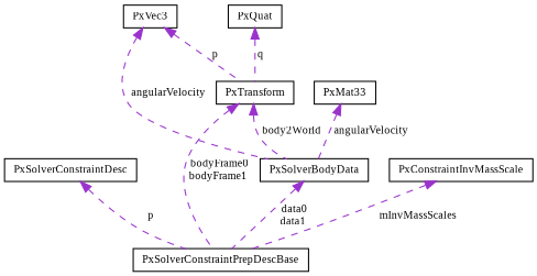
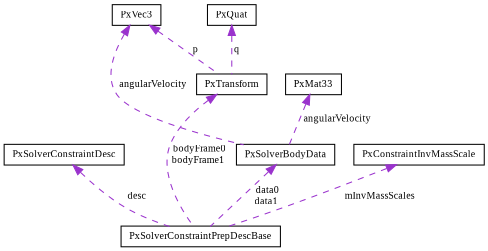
  digraph {
    fontname="Liberation Serif"
    rankdir=TB
    node [color=black fillcolor=white fontname="Liberation Serif" fontsize=10 shape=record style=filled]
    edge [color=darkorchid3 dir=back fontname="Liberation Serif" fontsize=10 labelfontname=Helvetica labelfontsize=10 style=dashed]
    n1 [height=0.2 label=PxSolverConstraintPrepDescBase width=0.4]
    n2 [height=0.2 label=PxSolverConstraintDesc width=0.4]
    n3 [height=0.2 label=PxVec3 width=0.4]
    n4 [height=0.2 label=PxSolverBodyData width=0.4]
    n5 [height=0.2 label=PxTransform width=0.4]
    n6 [height=0.2 label=PxMat33 width=0.4]
    n7 [height=0.2 label=PxConstraintInvMassScale width=0.4]
    n8 [height=0.2 label=PxQuat width=0.4]
-   n2 -> n1 [label=" p"]
+   n2 -> n1 [label=" desc"]
    n3 -> n4 [label=" angularVelocity"]
    n3 -> n5 [label=" p"]
    n4 -> n1 [label=" data0\ndata1"]
    n5 -> n1 [label=" bodyFrame0\nbodyFrame1"]
-   n5 -> n4 [label=" body2World"]
    n6 -> n4 [label=" angularVelocity"]
    n7 -> n1 [label=" mInvMassScales"]
    n8 -> n5 [label=" q"]
  }
